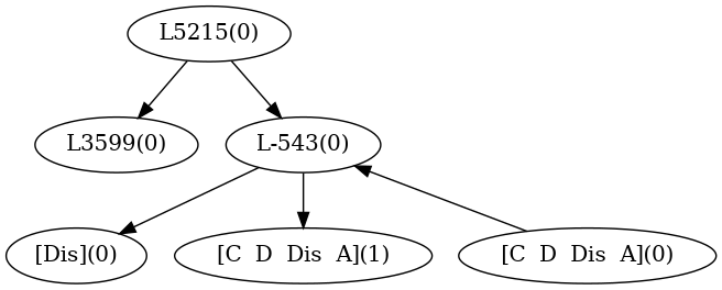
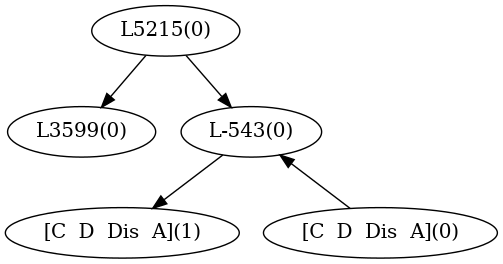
  digraph {
    "L5215(0)"
    "L3599(0)"
    "L-543(0)"
-   "[Dis](0)"
    "[C  D  Dis  A](0)"
    "[C  D  Dis  A](1)"
    subgraph sub_1 {
      rank=min
      "L5215(0)"
    }
    subgraph sub_2 {
      rank=same
      "L3599(0)"
      "L-543(0)"
    }
    subgraph sub_3 {
      rank=max
-     "[Dis](0)"
      "[C  D  Dis  A](0)"
      "[C  D  Dis  A](1)"
    }
    "L5215(0)" -> "L3599(0)"
    "L5215(0)" -> "L-543(0)"
-   "L-543(0)" -> "[Dis](0)"
    "L-543(0)" -> "[C  D  Dis  A](1)"
    "[C  D  Dis  A](0)" -> "L-543(0)"
  }
